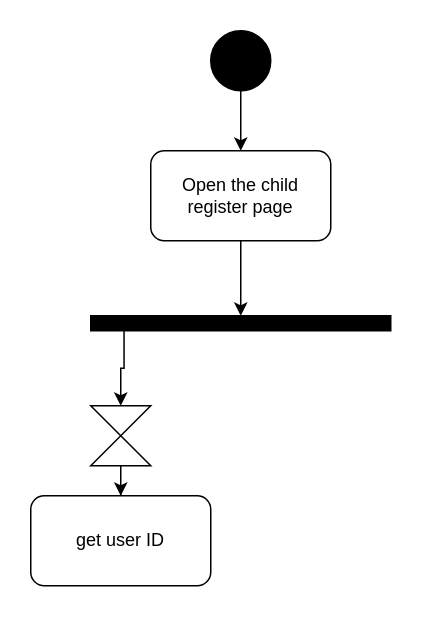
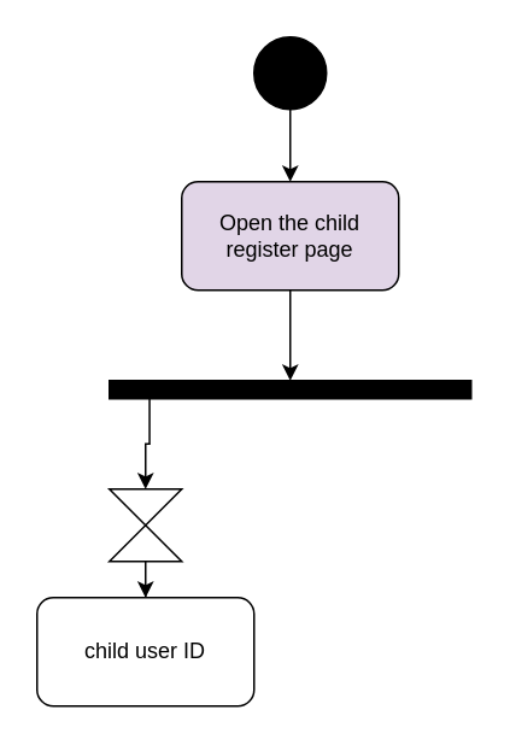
  <mxCell id="0" />
  <mxCell id="1" parent="0" />
  <mxCell id="2" style="edgeStyle=orthogonalEdgeStyle;rounded=0;orthogonalLoop=1;jettySize=auto;html=1;entryX=0.5;entryY=0;entryDx=0;entryDy=0;" edge="1" parent="1" source="3" target="5"><mxGeometry relative="1" as="geometry" /></mxCell>
  <mxCell id="3" value="" style="ellipse;whiteSpace=wrap;html=1;aspect=fixed;fillColor=#000000;" vertex="1" parent="1"><mxGeometry x="140" y="20" width="40" height="40" as="geometry" /></mxCell>
  <mxCell id="4" style="edgeStyle=orthogonalEdgeStyle;rounded=0;orthogonalLoop=1;jettySize=auto;html=1;entryX=0.5;entryY=0;entryDx=0;entryDy=0;" edge="1" parent="1" source="5"><mxGeometry relative="1" as="geometry"><mxPoint x="160" y="210" as="targetPoint" /></mxGeometry></mxCell>
- <mxCell id="5" value="Open the child register page" style="rounded=1;whiteSpace=wrap;html=1;" vertex="1" parent="1"><mxGeometry x="100" y="100" width="120" height="60" as="geometry" /></mxCell>
+ <mxCell id="5" value="Open the child register page" style="rounded=1;whiteSpace=wrap;html=1;fillColor=#e1d5e7;" vertex="1" parent="1"><mxGeometry x="100" y="100" width="120" height="60" as="geometry" /></mxCell>
  <mxCell id="6" style="edgeStyle=orthogonalEdgeStyle;rounded=0;orthogonalLoop=1;jettySize=auto;html=1;entryX=0.5;entryY=0;entryDx=0;entryDy=0;" edge="1" parent="1" source="7" target="10"><mxGeometry relative="1" as="geometry" /></mxCell>
  <mxCell id="7" value="" style="shape=collate;html=1;" vertex="1" parent="1"><mxGeometry x="60" y="270" width="40" height="40" as="geometry" /></mxCell>
  <mxCell id="8" style="edgeStyle=orthogonalEdgeStyle;rounded=0;orthogonalLoop=1;jettySize=auto;html=1;exitX=0.111;exitY=0.867;exitDx=0;exitDy=0;exitPerimeter=0;" edge="1" parent="1" source="9" target="7"><mxGeometry relative="1" as="geometry"><mxPoint x="82" y="280" as="targetPoint" /></mxGeometry></mxCell>
  <mxCell id="9" value="" style="rounded=0;whiteSpace=wrap;html=1;fillColor=#000000;" vertex="1" parent="1"><mxGeometry x="60" y="210" width="200" height="10" as="geometry" /></mxCell>
- <mxCell id="10" value="get user ID" style="rounded=1;whiteSpace=wrap;html=1;" vertex="1" parent="1"><mxGeometry x="20" y="330" width="120" height="60" as="geometry" /></mxCell>
+ <mxCell id="10" value="child user ID" style="rounded=1;whiteSpace=wrap;html=1;" vertex="1" parent="1"><mxGeometry x="20" y="330" width="120" height="60" as="geometry" /></mxCell>
